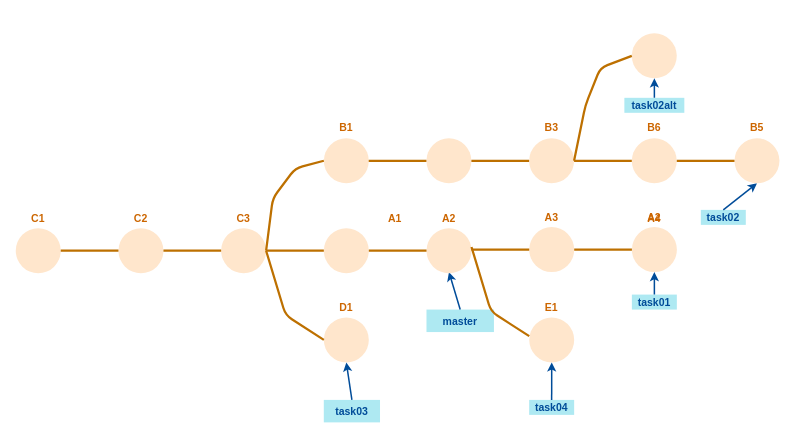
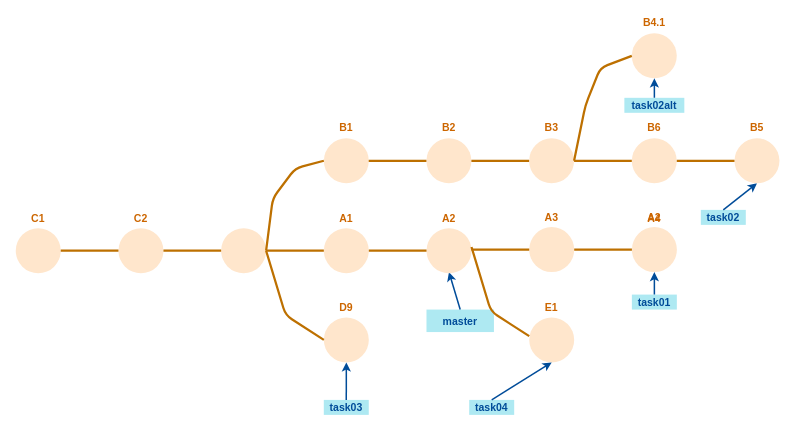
  <mxCell id="0" />
  <mxCell id="1" parent="0" />
  <mxCell id="2" value="task02" style="text;html=1;strokeColor=none;fillColor=#AEE9F2;align=center;verticalAlign=middle;whiteSpace=wrap;rounded=0;fontStyle=1;fontSize=14;fontColor=#004C99;labelBorderColor=none;" vertex="1" parent="1"><mxGeometry x="934" y="279.5" width="60" height="20" as="geometry" /></mxCell>
  <mxCell id="3" value="" style="ellipse;whiteSpace=wrap;html=1;aspect=fixed;fillColor=#FFE6CC;strokeColor=none;" vertex="1" parent="1"><mxGeometry x="20.059" y="304" width="60" height="60" as="geometry" /></mxCell>
  <mxCell id="4" value="" style="ellipse;whiteSpace=wrap;html=1;aspect=fixed;fillColor=#FFE6CC;strokeColor=none;" vertex="1" parent="1"><mxGeometry x="157.059" y="304" width="60" height="60" as="geometry" /></mxCell>
  <mxCell id="5" value="" style="endArrow=none;html=1;entryX=1;entryY=0.5;entryDx=0;entryDy=0;exitX=0;exitY=0.5;exitDx=0;exitDy=0;endFill=0;fillColor=#f0a30a;strokeColor=#BD7000;strokeWidth=3;" edge="1" parent="1" source="4" target="3"><mxGeometry width="50" height="50" relative="1" as="geometry"><mxPoint x="20.059" y="454" as="sourcePoint" /><mxPoint x="70.059" y="404" as="targetPoint" /></mxGeometry></mxCell>
  <mxCell id="6" value="C1" style="text;html=1;strokeColor=none;fillColor=none;align=center;verticalAlign=middle;whiteSpace=wrap;rounded=0;fontStyle=1;fontSize=14;fontColor=#CC6600;" vertex="1" parent="1"><mxGeometry x="30.059" y="281" width="40" height="20" as="geometry" /></mxCell>
  <mxCell id="7" value="C2" style="text;html=1;strokeColor=none;fillColor=none;align=center;verticalAlign=middle;whiteSpace=wrap;rounded=0;fontStyle=1;fontSize=14;fontColor=#CC6600;" vertex="1" parent="1"><mxGeometry x="167.059" y="281" width="40" height="20" as="geometry" /></mxCell>
  <mxCell id="8" value="" style="ellipse;whiteSpace=wrap;html=1;aspect=fixed;fillColor=#FFE6CC;strokeColor=none;" vertex="1" parent="1"><mxGeometry x="294.059" y="304" width="60" height="60" as="geometry" /></mxCell>
  <mxCell id="9" value="" style="endArrow=none;html=1;entryX=1;entryY=0.5;entryDx=0;entryDy=0;exitX=0;exitY=0.5;exitDx=0;exitDy=0;endFill=0;fillColor=#f0a30a;strokeColor=#BD7000;strokeWidth=3;" edge="1" parent="1" source="8"><mxGeometry width="50" height="50" relative="1" as="geometry"><mxPoint x="157.059" y="454" as="sourcePoint" /><mxPoint x="217.059" y="334" as="targetPoint" /></mxGeometry></mxCell>
- <mxCell id="10" value="C3" style="text;html=1;strokeColor=none;fillColor=none;align=center;verticalAlign=middle;whiteSpace=wrap;rounded=0;fontStyle=1;fontSize=14;fontColor=#CC6600;" vertex="1" parent="1"><mxGeometry x="304.059" y="281" width="40" height="20" as="geometry" /></mxCell>
  <mxCell id="11" value="master" style="text;html=1;strokeColor=none;fillColor=#AEE9F2;align=center;verticalAlign=middle;whiteSpace=wrap;rounded=0;fontStyle=1;fontSize=14;fontColor=#004C99;" vertex="1" parent="1"><mxGeometry x="568" y="412.5" width="90" height="30" as="geometry" /></mxCell>
  <mxCell id="12" value="" style="endArrow=classic;html=1;strokeColor=#004C99;fillColor=#FFB366;fontColor=#07733D;exitX=0.5;exitY=0;exitDx=0;exitDy=0;entryX=0.5;entryY=1;entryDx=0;entryDy=0;strokeWidth=2;" edge="1" parent="1" source="11"><mxGeometry width="50" height="50" relative="1" as="geometry"><mxPoint x="608" y="252.5" as="sourcePoint" /><mxPoint x="598" y="362.5" as="targetPoint" /></mxGeometry></mxCell>
  <mxCell id="13" value="" style="ellipse;whiteSpace=wrap;html=1;aspect=fixed;fillColor=#FFE6CC;strokeColor=none;" vertex="1" parent="1"><mxGeometry x="431.059" y="304" width="60" height="60" as="geometry" /></mxCell>
  <mxCell id="14" value="" style="endArrow=none;html=1;entryX=1;entryY=0.5;entryDx=0;entryDy=0;exitX=0;exitY=0.5;exitDx=0;exitDy=0;endFill=0;fillColor=#f0a30a;strokeColor=#BD7000;strokeWidth=3;" edge="1" parent="1" source="13"><mxGeometry width="50" height="50" relative="1" as="geometry"><mxPoint x="294.059" y="454" as="sourcePoint" /><mxPoint x="354.059" y="334" as="targetPoint" /></mxGeometry></mxCell>
- <mxCell id="15" value="A1" style="text;html=1;strokeColor=none;fillColor=none;align=center;verticalAlign=middle;whiteSpace=wrap;rounded=0;fontStyle=1;fontSize=14;fontColor=#CC6600;" vertex="1" parent="1"><mxGeometry x="506.059" y="281" width="40" height="20" as="geometry" /></mxCell>
+ <mxCell id="15" value="A1" style="text;html=1;strokeColor=none;fillColor=none;align=center;verticalAlign=middle;whiteSpace=wrap;rounded=0;fontStyle=1;fontSize=14;fontColor=#CC6600;" vertex="1" parent="1"><mxGeometry x="441.059" y="281" width="40" height="20" as="geometry" /></mxCell>
  <mxCell id="16" value="" style="ellipse;whiteSpace=wrap;html=1;aspect=fixed;fillColor=#FFE6CC;strokeColor=none;" vertex="1" parent="1"><mxGeometry x="431.059" y="184" width="60" height="60" as="geometry" /></mxCell>
+ <mxCell id="17" value="B2" style="text;html=1;strokeColor=none;fillColor=none;align=center;verticalAlign=middle;whiteSpace=wrap;rounded=0;fontStyle=1;fontSize=14;fontColor=#CC6600;" vertex="1" parent="1"><mxGeometry x="578.059" y="160" width="40" height="20" as="geometry" /></mxCell>
  <mxCell id="18" value="" style="endArrow=none;html=1;entryX=1;entryY=0.5;entryDx=0;entryDy=0;exitX=0;exitY=0.5;exitDx=0;exitDy=0;endFill=0;fillColor=#f0a30a;strokeColor=#BD7000;strokeWidth=3;" edge="1" parent="1" source="16"><mxGeometry width="50" height="50" relative="1" as="geometry"><mxPoint x="441.059" y="344" as="sourcePoint" /><mxPoint x="354.059" y="334" as="targetPoint" /><Array as="points"><mxPoint x="393" y="224" /><mxPoint x="363" y="264" /></Array></mxGeometry></mxCell>
  <mxCell id="19" value="" style="ellipse;whiteSpace=wrap;html=1;aspect=fixed;fillColor=#FFE6CC;strokeColor=none;" vertex="1" parent="1"><mxGeometry x="567.912" y="184" width="60" height="60" as="geometry" /></mxCell>
  <mxCell id="20" value="" style="endArrow=none;html=1;entryX=1;entryY=0.5;entryDx=0;entryDy=0;exitX=0;exitY=0.5;exitDx=0;exitDy=0;endFill=0;fillColor=#f0a30a;strokeColor=#BD7000;strokeWidth=3;" edge="1" parent="1" source="19"><mxGeometry width="50" height="50" relative="1" as="geometry"><mxPoint x="430.912" y="334" as="sourcePoint" /><mxPoint x="490.912" y="214" as="targetPoint" /></mxGeometry></mxCell>
  <mxCell id="21" value="B1" style="text;html=1;strokeColor=none;fillColor=none;align=center;verticalAlign=middle;whiteSpace=wrap;rounded=0;fontStyle=1;fontSize=14;fontColor=#CC6600;" vertex="1" parent="1"><mxGeometry x="440.912" y="160" width="40" height="20" as="geometry" /></mxCell>
  <mxCell id="22" value="B3" style="text;html=1;strokeColor=none;fillColor=none;align=center;verticalAlign=middle;whiteSpace=wrap;rounded=0;fontStyle=1;fontSize=14;fontColor=#CC6600;" vertex="1" parent="1"><mxGeometry x="715.059" y="160" width="40" height="20" as="geometry" /></mxCell>
  <mxCell id="23" value="" style="ellipse;whiteSpace=wrap;html=1;aspect=fixed;fillColor=#FFE6CC;strokeColor=none;" vertex="1" parent="1"><mxGeometry x="704.912" y="184" width="60" height="60" as="geometry" /></mxCell>
  <mxCell id="24" value="" style="endArrow=none;html=1;entryX=1;entryY=0.5;entryDx=0;entryDy=0;exitX=0;exitY=0.5;exitDx=0;exitDy=0;endFill=0;fillColor=#f0a30a;strokeColor=#BD7000;strokeWidth=3;" edge="1" parent="1" source="23"><mxGeometry width="50" height="50" relative="1" as="geometry"><mxPoint x="567.912" y="334" as="sourcePoint" /><mxPoint x="627.912" y="214" as="targetPoint" /></mxGeometry></mxCell>
  <mxCell id="25" value="" style="ellipse;whiteSpace=wrap;html=1;aspect=fixed;fillColor=#FFE6CC;strokeColor=none;" vertex="1" parent="1"><mxGeometry x="568.059" y="304" width="60" height="60" as="geometry" /></mxCell>
  <mxCell id="26" value="" style="endArrow=none;html=1;entryX=1;entryY=0.5;entryDx=0;entryDy=0;exitX=0;exitY=0.5;exitDx=0;exitDy=0;endFill=0;fillColor=#f0a30a;strokeColor=#BD7000;strokeWidth=3;" edge="1" parent="1" source="25"><mxGeometry width="50" height="50" relative="1" as="geometry"><mxPoint x="431.059" y="454" as="sourcePoint" /><mxPoint x="491.059" y="334" as="targetPoint" /></mxGeometry></mxCell>
  <mxCell id="27" value="A2" style="text;html=1;strokeColor=none;fillColor=none;align=center;verticalAlign=middle;whiteSpace=wrap;rounded=0;fontStyle=1;fontSize=14;fontColor=#CC6600;" vertex="1" parent="1"><mxGeometry x="578.059" y="281" width="40" height="20" as="geometry" /></mxCell>
  <mxCell id="28" value="" style="ellipse;whiteSpace=wrap;html=1;aspect=fixed;fillColor=#FFE6CC;strokeColor=none;" vertex="1" parent="1"><mxGeometry x="705.059" y="302.5" width="60" height="60" as="geometry" /></mxCell>
  <mxCell id="29" value="" style="endArrow=none;html=1;entryX=1;entryY=0.5;entryDx=0;entryDy=0;exitX=0;exitY=0.5;exitDx=0;exitDy=0;endFill=0;fillColor=#f0a30a;strokeColor=#BD7000;strokeWidth=3;" edge="1" parent="1" source="28"><mxGeometry width="50" height="50" relative="1" as="geometry"><mxPoint x="568.059" y="452.5" as="sourcePoint" /><mxPoint x="628.059" y="332.5" as="targetPoint" /></mxGeometry></mxCell>
  <mxCell id="30" value="A3" style="text;html=1;strokeColor=none;fillColor=none;align=center;verticalAlign=middle;whiteSpace=wrap;rounded=0;fontStyle=1;fontSize=14;fontColor=#CC6600;" vertex="1" parent="1"><mxGeometry x="715.059" y="279.5" width="40" height="20" as="geometry" /></mxCell>
  <mxCell id="31" value="task01" style="text;html=1;strokeColor=none;fillColor=#AEE9F2;align=center;verticalAlign=middle;whiteSpace=wrap;rounded=0;fontStyle=1;fontSize=14;fontColor=#004C99;labelBorderColor=none;" vertex="1" parent="1"><mxGeometry x="842" y="392.5" width="60" height="20" as="geometry" /></mxCell>
  <mxCell id="32" value="" style="ellipse;whiteSpace=wrap;html=1;aspect=fixed;fillColor=#FFE6CC;strokeColor=none;" vertex="1" parent="1"><mxGeometry x="842.059" y="302.5" width="60" height="60" as="geometry" /></mxCell>
  <mxCell id="33" value="" style="endArrow=none;html=1;entryX=1;entryY=0.5;entryDx=0;entryDy=0;exitX=0;exitY=0.5;exitDx=0;exitDy=0;endFill=0;fillColor=#f0a30a;strokeColor=#BD7000;strokeWidth=3;" edge="1" parent="1" source="32"><mxGeometry width="50" height="50" relative="1" as="geometry"><mxPoint x="705.059" y="452.5" as="sourcePoint" /><mxPoint x="765.059" y="332.5" as="targetPoint" /></mxGeometry></mxCell>
  <mxCell id="34" value="A2" style="text;html=1;strokeColor=none;fillColor=none;align=center;verticalAlign=middle;whiteSpace=wrap;rounded=0;fontStyle=1;fontSize=14;fontColor=#CC6600;" vertex="1" parent="1"><mxGeometry x="852.059" y="279.5" width="40" height="20" as="geometry" /></mxCell>
  <mxCell id="35" value="" style="endArrow=classic;html=1;strokeColor=#004C99;fillColor=#FFB366;fontColor=#07733D;exitX=0.5;exitY=0;exitDx=0;exitDy=0;entryX=0.5;entryY=1;entryDx=0;entryDy=0;strokeWidth=2;" edge="1" parent="1" source="31" target="32"><mxGeometry width="50" height="50" relative="1" as="geometry"><mxPoint x="745" y="422.5" as="sourcePoint" /><mxPoint x="745" y="372.5" as="targetPoint" /></mxGeometry></mxCell>
  <mxCell id="36" value="B6" style="text;html=1;strokeColor=none;fillColor=none;align=center;verticalAlign=middle;whiteSpace=wrap;rounded=0;fontStyle=1;fontSize=14;fontColor=#CC6600;" vertex="1" parent="1"><mxGeometry x="852.059" y="160" width="40" height="20" as="geometry" /></mxCell>
  <mxCell id="37" value="" style="ellipse;whiteSpace=wrap;html=1;aspect=fixed;fillColor=#FFE6CC;strokeColor=none;" vertex="1" parent="1"><mxGeometry x="841.912" y="184" width="60" height="60" as="geometry" /></mxCell>
  <mxCell id="38" value="" style="endArrow=none;html=1;entryX=1;entryY=0.5;entryDx=0;entryDy=0;exitX=0;exitY=0.5;exitDx=0;exitDy=0;endFill=0;fillColor=#f0a30a;strokeColor=#BD7000;strokeWidth=3;" edge="1" parent="1" source="37"><mxGeometry width="50" height="50" relative="1" as="geometry"><mxPoint x="704.912" y="334" as="sourcePoint" /><mxPoint x="764.912" y="214" as="targetPoint" /></mxGeometry></mxCell>
  <mxCell id="39" value="B5" style="text;html=1;strokeColor=none;fillColor=none;align=center;verticalAlign=middle;whiteSpace=wrap;rounded=0;fontStyle=1;fontSize=14;fontColor=#CC6600;" vertex="1" parent="1"><mxGeometry x="989.059" y="160" width="40" height="20" as="geometry" /></mxCell>
  <mxCell id="40" value="" style="endArrow=classic;html=1;strokeColor=#004C99;fillColor=#FFB366;fontColor=#07733D;exitX=0.5;exitY=0;exitDx=0;exitDy=0;strokeWidth=2;entryX=0.5;entryY=1;entryDx=0;entryDy=0;" edge="1" parent="1" source="2" target="41"><mxGeometry width="50" height="50" relative="1" as="geometry"><mxPoint x="882" y="424" as="sourcePoint" /><mxPoint x="1009.059" y="224" as="targetPoint" /></mxGeometry></mxCell>
  <mxCell id="41" value="" style="ellipse;whiteSpace=wrap;html=1;aspect=fixed;fillColor=#FFE6CC;strokeColor=none;" vertex="1" parent="1"><mxGeometry x="978.912" y="184" width="60" height="60" as="geometry" /></mxCell>
  <mxCell id="42" value="" style="endArrow=none;html=1;entryX=1;entryY=0.5;entryDx=0;entryDy=0;exitX=0;exitY=0.5;exitDx=0;exitDy=0;endFill=0;fillColor=#f0a30a;strokeColor=#BD7000;strokeWidth=3;" edge="1" parent="1" source="41"><mxGeometry width="50" height="50" relative="1" as="geometry"><mxPoint x="841.912" y="334" as="sourcePoint" /><mxPoint x="901.912" y="214" as="targetPoint" /></mxGeometry></mxCell>
  <mxCell id="43" value="A4" style="text;html=1;strokeColor=none;fillColor=none;align=center;verticalAlign=middle;whiteSpace=wrap;rounded=0;fontStyle=1;fontSize=14;fontColor=#CC6600;" vertex="1" parent="1"><mxGeometry x="852.059" y="281" width="40" height="20" as="geometry" /></mxCell>
+ <mxCell id="44" value="B4.1" style="text;html=1;strokeColor=none;fillColor=none;align=center;verticalAlign=middle;whiteSpace=wrap;rounded=0;fontStyle=1;fontSize=14;fontColor=#CC6600;" vertex="1" parent="1"><mxGeometry x="852.059" y="20" width="40" height="20" as="geometry" /></mxCell>
  <mxCell id="45" value="" style="ellipse;whiteSpace=wrap;html=1;aspect=fixed;fillColor=#FFE6CC;strokeColor=none;" vertex="1" parent="1"><mxGeometry x="841.912" y="44" width="60" height="60" as="geometry" /></mxCell>
  <mxCell id="46" value="task02alt" style="text;html=1;strokeColor=none;fillColor=#AEE9F2;align=center;verticalAlign=middle;whiteSpace=wrap;rounded=0;fontStyle=1;fontSize=14;fontColor=#004C99;labelBorderColor=none;" vertex="1" parent="1"><mxGeometry x="832" y="130" width="80" height="20" as="geometry" /></mxCell>
  <mxCell id="47" value="" style="endArrow=classic;html=1;strokeColor=#004C99;fillColor=#FFB366;fontColor=#07733D;exitX=0.5;exitY=0;exitDx=0;exitDy=0;strokeWidth=2;" edge="1" parent="1" source="46"><mxGeometry width="50" height="50" relative="1" as="geometry"><mxPoint x="745" y="304" as="sourcePoint" /><mxPoint x="872.059" y="104" as="targetPoint" /></mxGeometry></mxCell>
  <mxCell id="48" value="" style="endArrow=none;html=1;entryX=1;entryY=0.5;entryDx=0;entryDy=0;exitX=0;exitY=0.5;exitDx=0;exitDy=0;endFill=0;fillColor=#f0a30a;strokeColor=#BD7000;strokeWidth=3;" edge="1" parent="1" source="45" target="23"><mxGeometry width="50" height="50" relative="1" as="geometry"><mxPoint x="441.059" y="224" as="sourcePoint" /><mxPoint x="364.059" y="364" as="targetPoint" /><Array as="points"><mxPoint x="800" y="90" /><mxPoint x="780" y="140" /></Array></mxGeometry></mxCell>
  <mxCell id="49" value="" style="ellipse;whiteSpace=wrap;html=1;aspect=fixed;fillColor=#FFE6CC;strokeColor=none;" vertex="1" parent="1"><mxGeometry x="431.059" y="423" width="60" height="60" as="geometry" /></mxCell>
  <mxCell id="50" value="" style="endArrow=none;html=1;entryX=1;entryY=0.5;entryDx=0;entryDy=0;exitX=0;exitY=0.5;exitDx=0;exitDy=0;endFill=0;fillColor=#f0a30a;strokeColor=#BD7000;strokeWidth=3;" edge="1" parent="1" source="49" target="8"><mxGeometry width="50" height="50" relative="1" as="geometry"><mxPoint x="294.059" y="587" as="sourcePoint" /><mxPoint x="354.059" y="467" as="targetPoint" /><Array as="points"><mxPoint x="380" y="420" /></Array></mxGeometry></mxCell>
- <mxCell id="51" value="D1" style="text;html=1;strokeColor=none;fillColor=none;align=center;verticalAlign=middle;whiteSpace=wrap;rounded=0;fontStyle=1;fontSize=14;fontColor=#CC6600;" vertex="1" parent="1"><mxGeometry x="441.059" y="400" width="40" height="20" as="geometry" /></mxCell>
- <mxCell id="52" value="task03" style="text;html=1;strokeColor=none;fillColor=#AEE9F2;align=center;verticalAlign=middle;whiteSpace=wrap;rounded=0;fontStyle=1;fontSize=14;fontColor=#004C99;labelBorderColor=none;" vertex="1" parent="1"><mxGeometry x="431" y="533" width="75" height="30" as="geometry" /></mxCell>
+ <mxCell id="51" value="D9" style="text;html=1;strokeColor=none;fillColor=none;align=center;verticalAlign=middle;whiteSpace=wrap;rounded=0;fontStyle=1;fontSize=14;fontColor=#CC6600;" vertex="1" parent="1"><mxGeometry x="441.059" y="400" width="40" height="20" as="geometry" /></mxCell>
+ <mxCell id="52" value="task03" style="text;html=1;strokeColor=none;fillColor=#AEE9F2;align=center;verticalAlign=middle;whiteSpace=wrap;rounded=0;fontStyle=1;fontSize=14;fontColor=#004C99;labelBorderColor=none;" vertex="1" parent="1"><mxGeometry x="431" y="533" width="60" height="20" as="geometry" /></mxCell>
  <mxCell id="53" value="" style="endArrow=classic;html=1;strokeColor=#004C99;fillColor=#FFB366;fontColor=#07733D;exitX=0.5;exitY=0;exitDx=0;exitDy=0;entryX=0.5;entryY=1;entryDx=0;entryDy=0;strokeWidth=2;" edge="1" parent="1" source="52"><mxGeometry width="50" height="50" relative="1" as="geometry"><mxPoint x="334" y="543" as="sourcePoint" /><mxPoint x="461.059" y="483" as="targetPoint" /></mxGeometry></mxCell>
  <mxCell id="54" value="" style="ellipse;whiteSpace=wrap;html=1;aspect=fixed;fillColor=#FFE6CC;strokeColor=none;" vertex="1" parent="1"><mxGeometry x="705.059" y="423" width="60" height="60" as="geometry" /></mxCell>
  <mxCell id="55" value="E1" style="text;html=1;strokeColor=none;fillColor=none;align=center;verticalAlign=middle;whiteSpace=wrap;rounded=0;fontStyle=1;fontSize=14;fontColor=#CC6600;" vertex="1" parent="1"><mxGeometry x="715.059" y="400" width="40" height="20" as="geometry" /></mxCell>
- <mxCell id="56" value="task04" style="text;html=1;strokeColor=none;fillColor=#AEE9F2;align=center;verticalAlign=middle;whiteSpace=wrap;rounded=0;fontStyle=1;fontSize=14;fontColor=#004C99;labelBorderColor=none;" vertex="1" parent="1"><mxGeometry x="705" y="533" width="60" height="20" as="geometry" /></mxCell>
+ <mxCell id="56" value="task04" style="text;html=1;strokeColor=none;fillColor=#AEE9F2;align=center;verticalAlign=middle;whiteSpace=wrap;rounded=0;fontStyle=1;fontSize=14;fontColor=#004C99;labelBorderColor=none;" vertex="1" parent="1"><mxGeometry x="625" y="533" width="60" height="20" as="geometry" /></mxCell>
  <mxCell id="57" value="" style="endArrow=classic;html=1;strokeColor=#004C99;fillColor=#FFB366;fontColor=#07733D;exitX=0.5;exitY=0;exitDx=0;exitDy=0;entryX=0.5;entryY=1;entryDx=0;entryDy=0;strokeWidth=2;" edge="1" parent="1" source="56"><mxGeometry width="50" height="50" relative="1" as="geometry"><mxPoint x="608" y="543" as="sourcePoint" /><mxPoint x="735.059" y="483" as="targetPoint" /></mxGeometry></mxCell>
  <mxCell id="58" value="" style="endArrow=none;html=1;entryX=1;entryY=0.5;entryDx=0;entryDy=0;exitX=0;exitY=0.5;exitDx=0;exitDy=0;endFill=0;fillColor=#f0a30a;strokeColor=#BD7000;strokeWidth=3;" edge="1" parent="1"><mxGeometry width="50" height="50" relative="1" as="geometry"><mxPoint x="705.059" y="448" as="sourcePoint" /><mxPoint x="628.059" y="329" as="targetPoint" /><Array as="points"><mxPoint x="654" y="415" /></Array></mxGeometry></mxCell>
